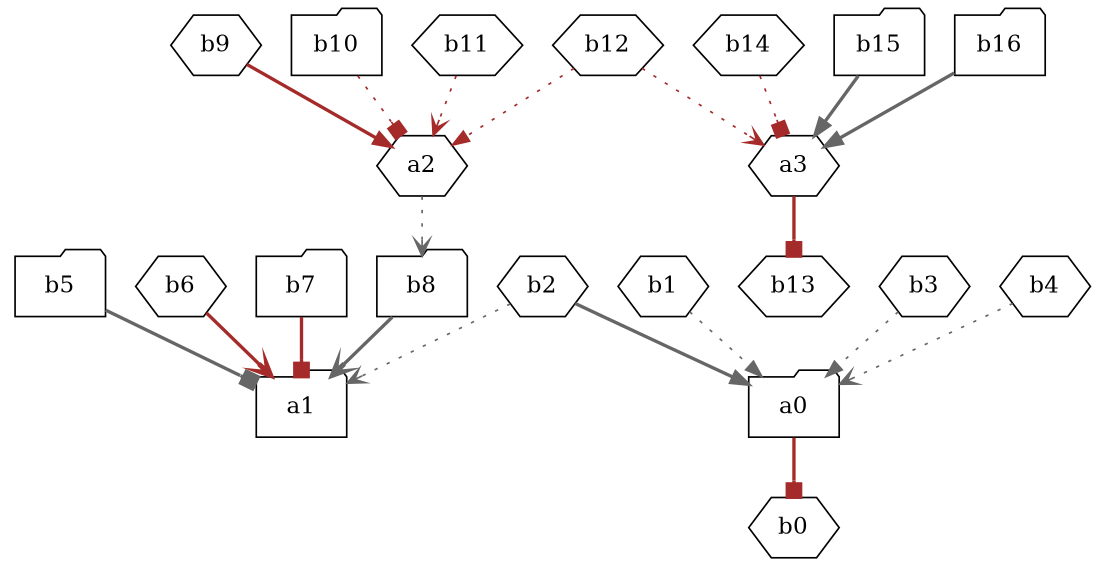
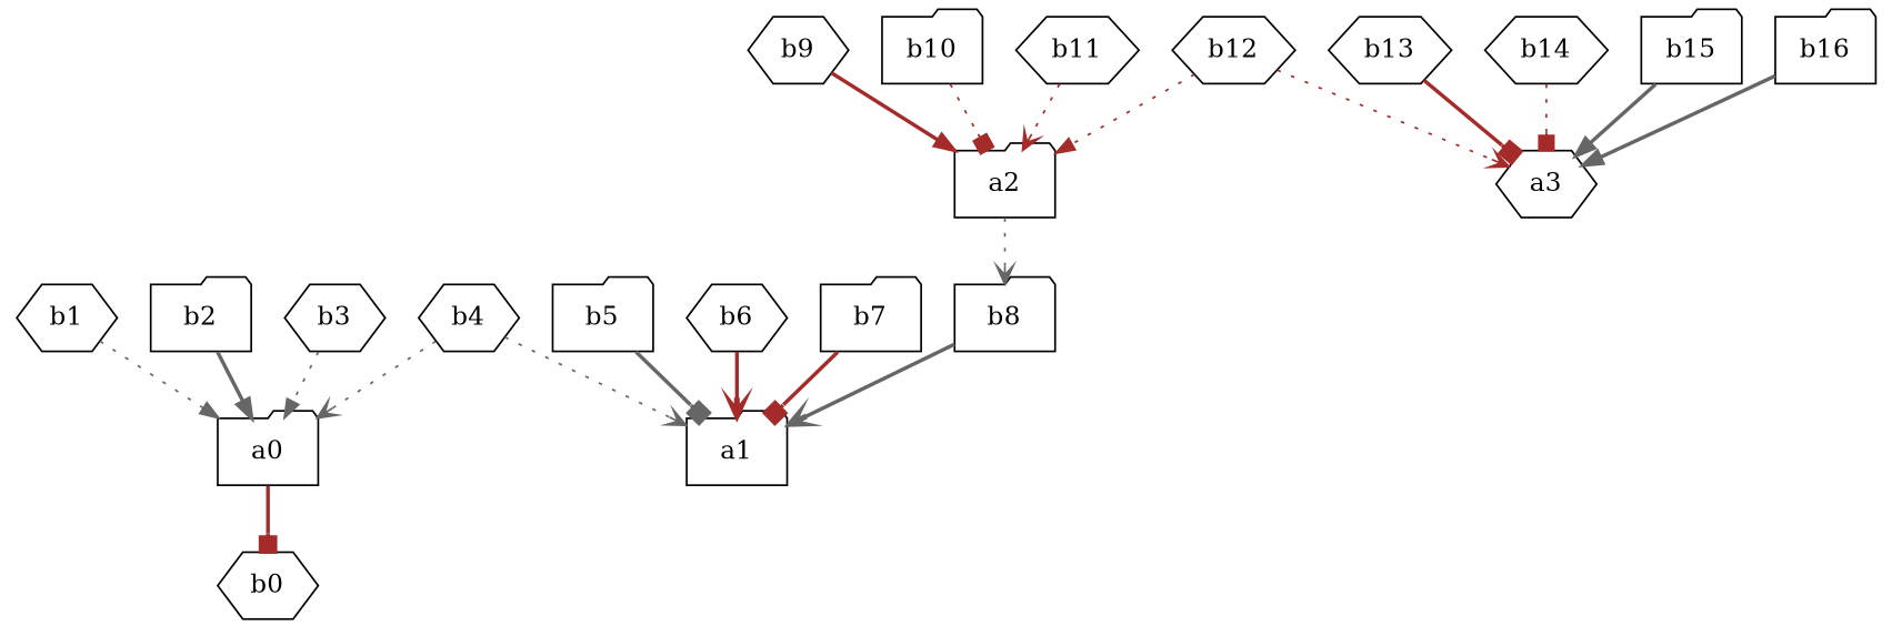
  digraph {
    node [shape=hexagon]
    edge [arrowhead=normal color=brown style=bold]
    a0 [shape=folder]
    b0
    b1
-   b2
+   b2 [shape=folder]
    b3
    b4
    a1 [shape=folder]
    b5 [shape=folder]
    b6
    b7 [shape=folder]
    b8 [shape=folder]
-   a2
+   a2 [shape=folder]
    b9
    b10 [shape=folder]
    b11
    b12
    a3
    b13
    b14
    b15 [shape=folder]
    b16 [shape=folder]
    a0 -> b0 [arrowhead=box]
    b1 -> a0 [color=gray40 style=dotted]
    b2 -> a0 [color=gray40]
    b3 -> a0 [color=gray40 style=dotted]
    b4 -> a0 [arrowhead=vee color=gray40 style=dotted]
-   b2 -> a1 [arrowhead=vee color=gray40 style=dotted]
+   b4 -> a1 [arrowhead=vee color=gray40 style=dotted]
    b5 -> a1 [arrowhead=box color=gray40]
    b6 -> a1 [arrowhead=vee]
    b7 -> a1 [arrowhead=box]
    b8 -> a1 [arrowhead=vee color=gray40]
    a2 -> b8 [arrowhead=vee color=gray40 style=dotted]
    b9 -> a2
    b10 -> a2 [arrowhead=box style=dotted]
    b11 -> a2 [arrowhead=vee style=dotted]
    b12 -> a2 [style=dotted]
    b12 -> a3 [arrowhead=vee style=dotted]
-   a3 -> b13 [arrowhead=box]
+   b13 -> a3 [arrowhead=box]
    b14 -> a3 [arrowhead=box style=dotted]
    b15 -> a3 [color=gray40]
    b16 -> a3 [color=gray40]
  }
